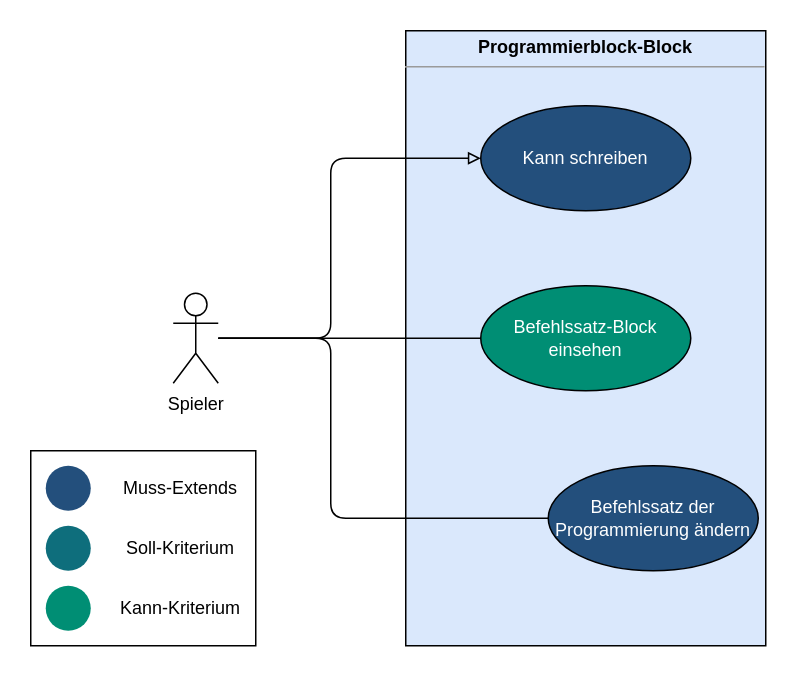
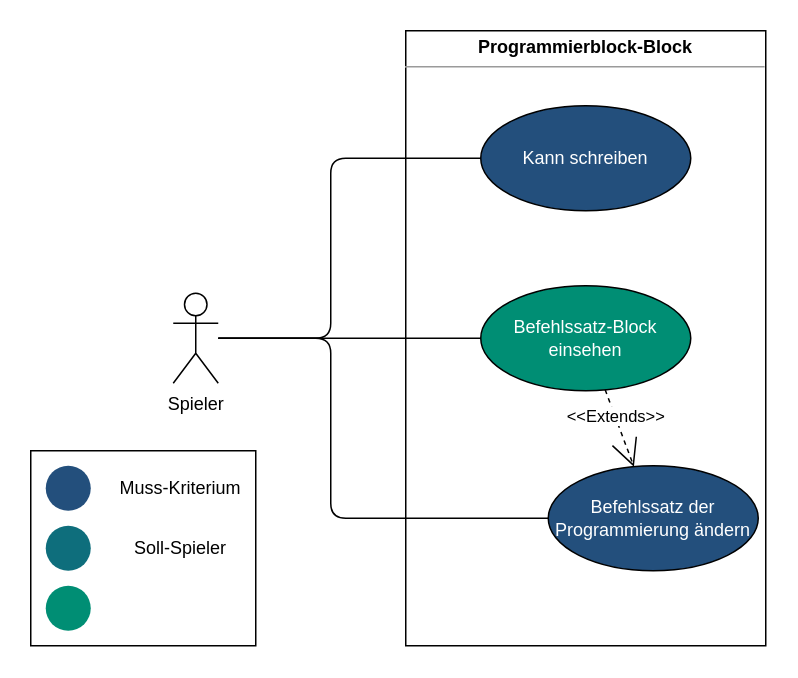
  <mxCell id="0" />
  <mxCell id="1" parent="0" />
- <mxCell id="2" value="&lt;p style=&quot;margin: 0px ; margin-top: 4px ; text-align: center&quot;&gt;&lt;b&gt;Programmierblock-Block&lt;/b&gt;&lt;/p&gt;&lt;hr size=&quot;1&quot;&gt;&lt;div style=&quot;height: 2px&quot;&gt;&lt;/div&gt;" style="verticalAlign=top;align=left;overflow=fill;fontSize=12;fontFamily=Helvetica;html=1;fillColor=#dae8fc;" parent="1" vertex="1"><mxGeometry x="270" width="240" height="410" as="geometry" y="20" /></mxCell>
- <mxCell id="3" style="edgeStyle=orthogonalEdgeStyle;rounded=1;orthogonalLoop=1;jettySize=auto;html=1;endArrow=block;endFill=0;strokeColor=default;" parent="1" source="6" target="7" edge="1"><mxGeometry relative="1" as="geometry"><Array as="points"><mxPoint x="220" y="225" /><mxPoint x="220" y="105" /></Array></mxGeometry></mxCell>
+ <mxCell id="2" value="&lt;p style=&quot;margin: 0px ; margin-top: 4px ; text-align: center&quot;&gt;&lt;b&gt;Programmierblock-Block&lt;/b&gt;&lt;/p&gt;&lt;hr size=&quot;1&quot;&gt;&lt;div style=&quot;height: 2px&quot;&gt;&lt;/div&gt;" style="verticalAlign=top;align=left;overflow=fill;fontSize=12;fontFamily=Helvetica;html=1;" parent="1" vertex="1"><mxGeometry x="270" width="240" height="410" as="geometry" y="20" /></mxCell>
+ <mxCell id="3" style="edgeStyle=orthogonalEdgeStyle;rounded=1;orthogonalLoop=1;jettySize=auto;html=1;endArrow=none;endFill=0;strokeColor=default;" parent="1" source="6" target="7" edge="1"><mxGeometry relative="1" as="geometry"><Array as="points"><mxPoint x="220" y="225" /><mxPoint x="220" y="105" /></Array></mxGeometry></mxCell>
  <mxCell id="4" style="edgeStyle=orthogonalEdgeStyle;shape=connector;rounded=1;orthogonalLoop=1;jettySize=auto;html=1;labelBackgroundColor=default;strokeColor=default;align=center;verticalAlign=middle;fontFamily=Helvetica;fontSize=11;fontColor=default;endArrow=none;endFill=0;" parent="1" source="6" target="9" edge="1"><mxGeometry relative="1" as="geometry"><Array as="points"><mxPoint x="190" y="225" /><mxPoint x="190" y="225" /></Array></mxGeometry></mxCell>
  <mxCell id="5" style="edgeStyle=orthogonalEdgeStyle;shape=connector;rounded=1;orthogonalLoop=1;jettySize=auto;html=1;labelBackgroundColor=default;strokeColor=default;align=center;verticalAlign=middle;fontFamily=Helvetica;fontSize=11;fontColor=default;endArrow=none;endFill=0;" parent="1" source="6" target="8" edge="1"><mxGeometry relative="1" as="geometry"><Array as="points"><mxPoint x="220" y="225" /><mxPoint x="220" y="345" /></Array></mxGeometry></mxCell>
  <mxCell id="6" value="Spieler" style="shape=umlActor;verticalLabelPosition=bottom;labelBackgroundColor=#ffffff;verticalAlign=top;html=1;outlineConnect=0;" parent="1" vertex="1"><mxGeometry x="115" y="195" width="30" height="60" as="geometry" /></mxCell>
  <mxCell id="7" value="Kann schreiben" style="ellipse;whiteSpace=wrap;html=1;fillColor=#234f7c;fontColor=#FFFFFF;" parent="1" vertex="1"><mxGeometry x="320" y="70" width="140" height="70" as="geometry" /></mxCell>
  <mxCell id="8" value="Befehlssatz der Programmierung ändern" style="ellipse;whiteSpace=wrap;html=1;fillColor=#234f7c;fontColor=#FFFFFF;" parent="1" vertex="1"><mxGeometry x="365" y="310" width="140" height="70" as="geometry" /></mxCell>
  <mxCell id="9" value="Befehlssatz-Block einsehen" style="ellipse;whiteSpace=wrap;html=1;fillColor=#008e74;fontColor=#FFFFFF;" parent="1" vertex="1"><mxGeometry x="320" y="190" width="140" height="70" as="geometry" /></mxCell>
+ <mxCell id="10" value="&amp;lt;&amp;lt;Extends&lt;span style=&quot;color: rgb(0 , 0 , 0)&quot;&gt;&amp;gt;&amp;gt;&lt;/span&gt;" style="endArrow=open;endSize=16;endFill=0;html=1;dashed=1;" parent="1" source="9" target="8" edge="1"><mxGeometry x="-0.307" width="160" relative="1" as="geometry"><mxPoint x="595.5" y="659" as="sourcePoint" /><mxPoint x="411.452" y="626.322" as="targetPoint" /><mxPoint as="offset" /></mxGeometry></mxCell>
  <mxCell id="11" value="" style="group" vertex="1" connectable="0" parent="1"><mxGeometry x="20" y="300" width="150" height="130" as="geometry" /></mxCell>
  <mxCell id="12" value="" style="ellipse;whiteSpace=wrap;html=1;strokeColor=none;fillColor=#234F7C;" vertex="1" parent="11"><mxGeometry x="10" y="10" width="30" height="30" as="geometry" /></mxCell>
  <mxCell id="13" value="" style="ellipse;whiteSpace=wrap;html=1;strokeColor=none;fillColor=#0E6E7C;" vertex="1" parent="11"><mxGeometry x="10" y="50" width="30" height="30" as="geometry" /></mxCell>
  <mxCell id="14" value="" style="ellipse;whiteSpace=wrap;html=1;strokeColor=none;fillColor=#008E74;" vertex="1" parent="11"><mxGeometry x="10" y="90" width="30" height="30" as="geometry" /></mxCell>
- <mxCell id="15" value="Muss-Extends" style="text;html=1;strokeColor=none;fillColor=none;align=center;verticalAlign=middle;whiteSpace=wrap;rounded=0;" vertex="1" parent="11"><mxGeometry x="50" y="10" width="100" height="30" as="geometry" /></mxCell>
- <mxCell id="16" value="Soll-Kriterium" style="text;html=1;strokeColor=none;fillColor=none;align=center;verticalAlign=middle;whiteSpace=wrap;rounded=0;" vertex="1" parent="11"><mxGeometry x="50" y="50" width="100" height="30" as="geometry" /></mxCell>
- <mxCell id="17" value="Kann-Kriterium" style="text;html=1;strokeColor=none;fillColor=none;align=center;verticalAlign=middle;whiteSpace=wrap;rounded=0;" vertex="1" parent="11"><mxGeometry x="50" y="90" width="100" height="30" as="geometry" /></mxCell>
+ <mxCell id="15" value="Muss-Kriterium" style="text;html=1;strokeColor=none;fillColor=none;align=center;verticalAlign=middle;whiteSpace=wrap;rounded=0;" vertex="1" parent="11"><mxGeometry x="50" y="10" width="100" height="30" as="geometry" /></mxCell>
+ <mxCell id="16" value="Soll-Spieler" style="text;html=1;strokeColor=none;fillColor=none;align=center;verticalAlign=middle;whiteSpace=wrap;rounded=0;" vertex="1" parent="11"><mxGeometry x="50" y="50" width="100" height="30" as="geometry" /></mxCell>
  <mxCell id="18" value="" style="rounded=0;whiteSpace=wrap;html=1;fillColor=none;" vertex="1" parent="11"><mxGeometry width="150" height="130" as="geometry" /></mxCell>
